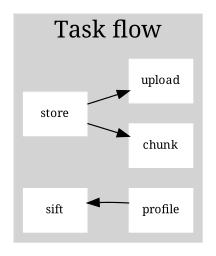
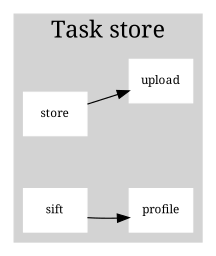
  digraph {
    fontname="Noto Serif"
    fontsize=10
    rankdir=LR
    node [color=white fontname="Noto Serif" fontsize=10 shape=record style=filled]
    edge [fontname="Noto Serif"]
    store
-   chunk
    sift
    profile
    upload
    subgraph cluster_1 {
      color=lightgrey
      fontsize=20
-     label="Task flow"
+     label="Task store"
      style=filled
      store
-     chunk
      sift
      profile
      upload
    }
-   store -> chunk
    store -> upload
-   profile -> sift
+   sift -> profile
  }
